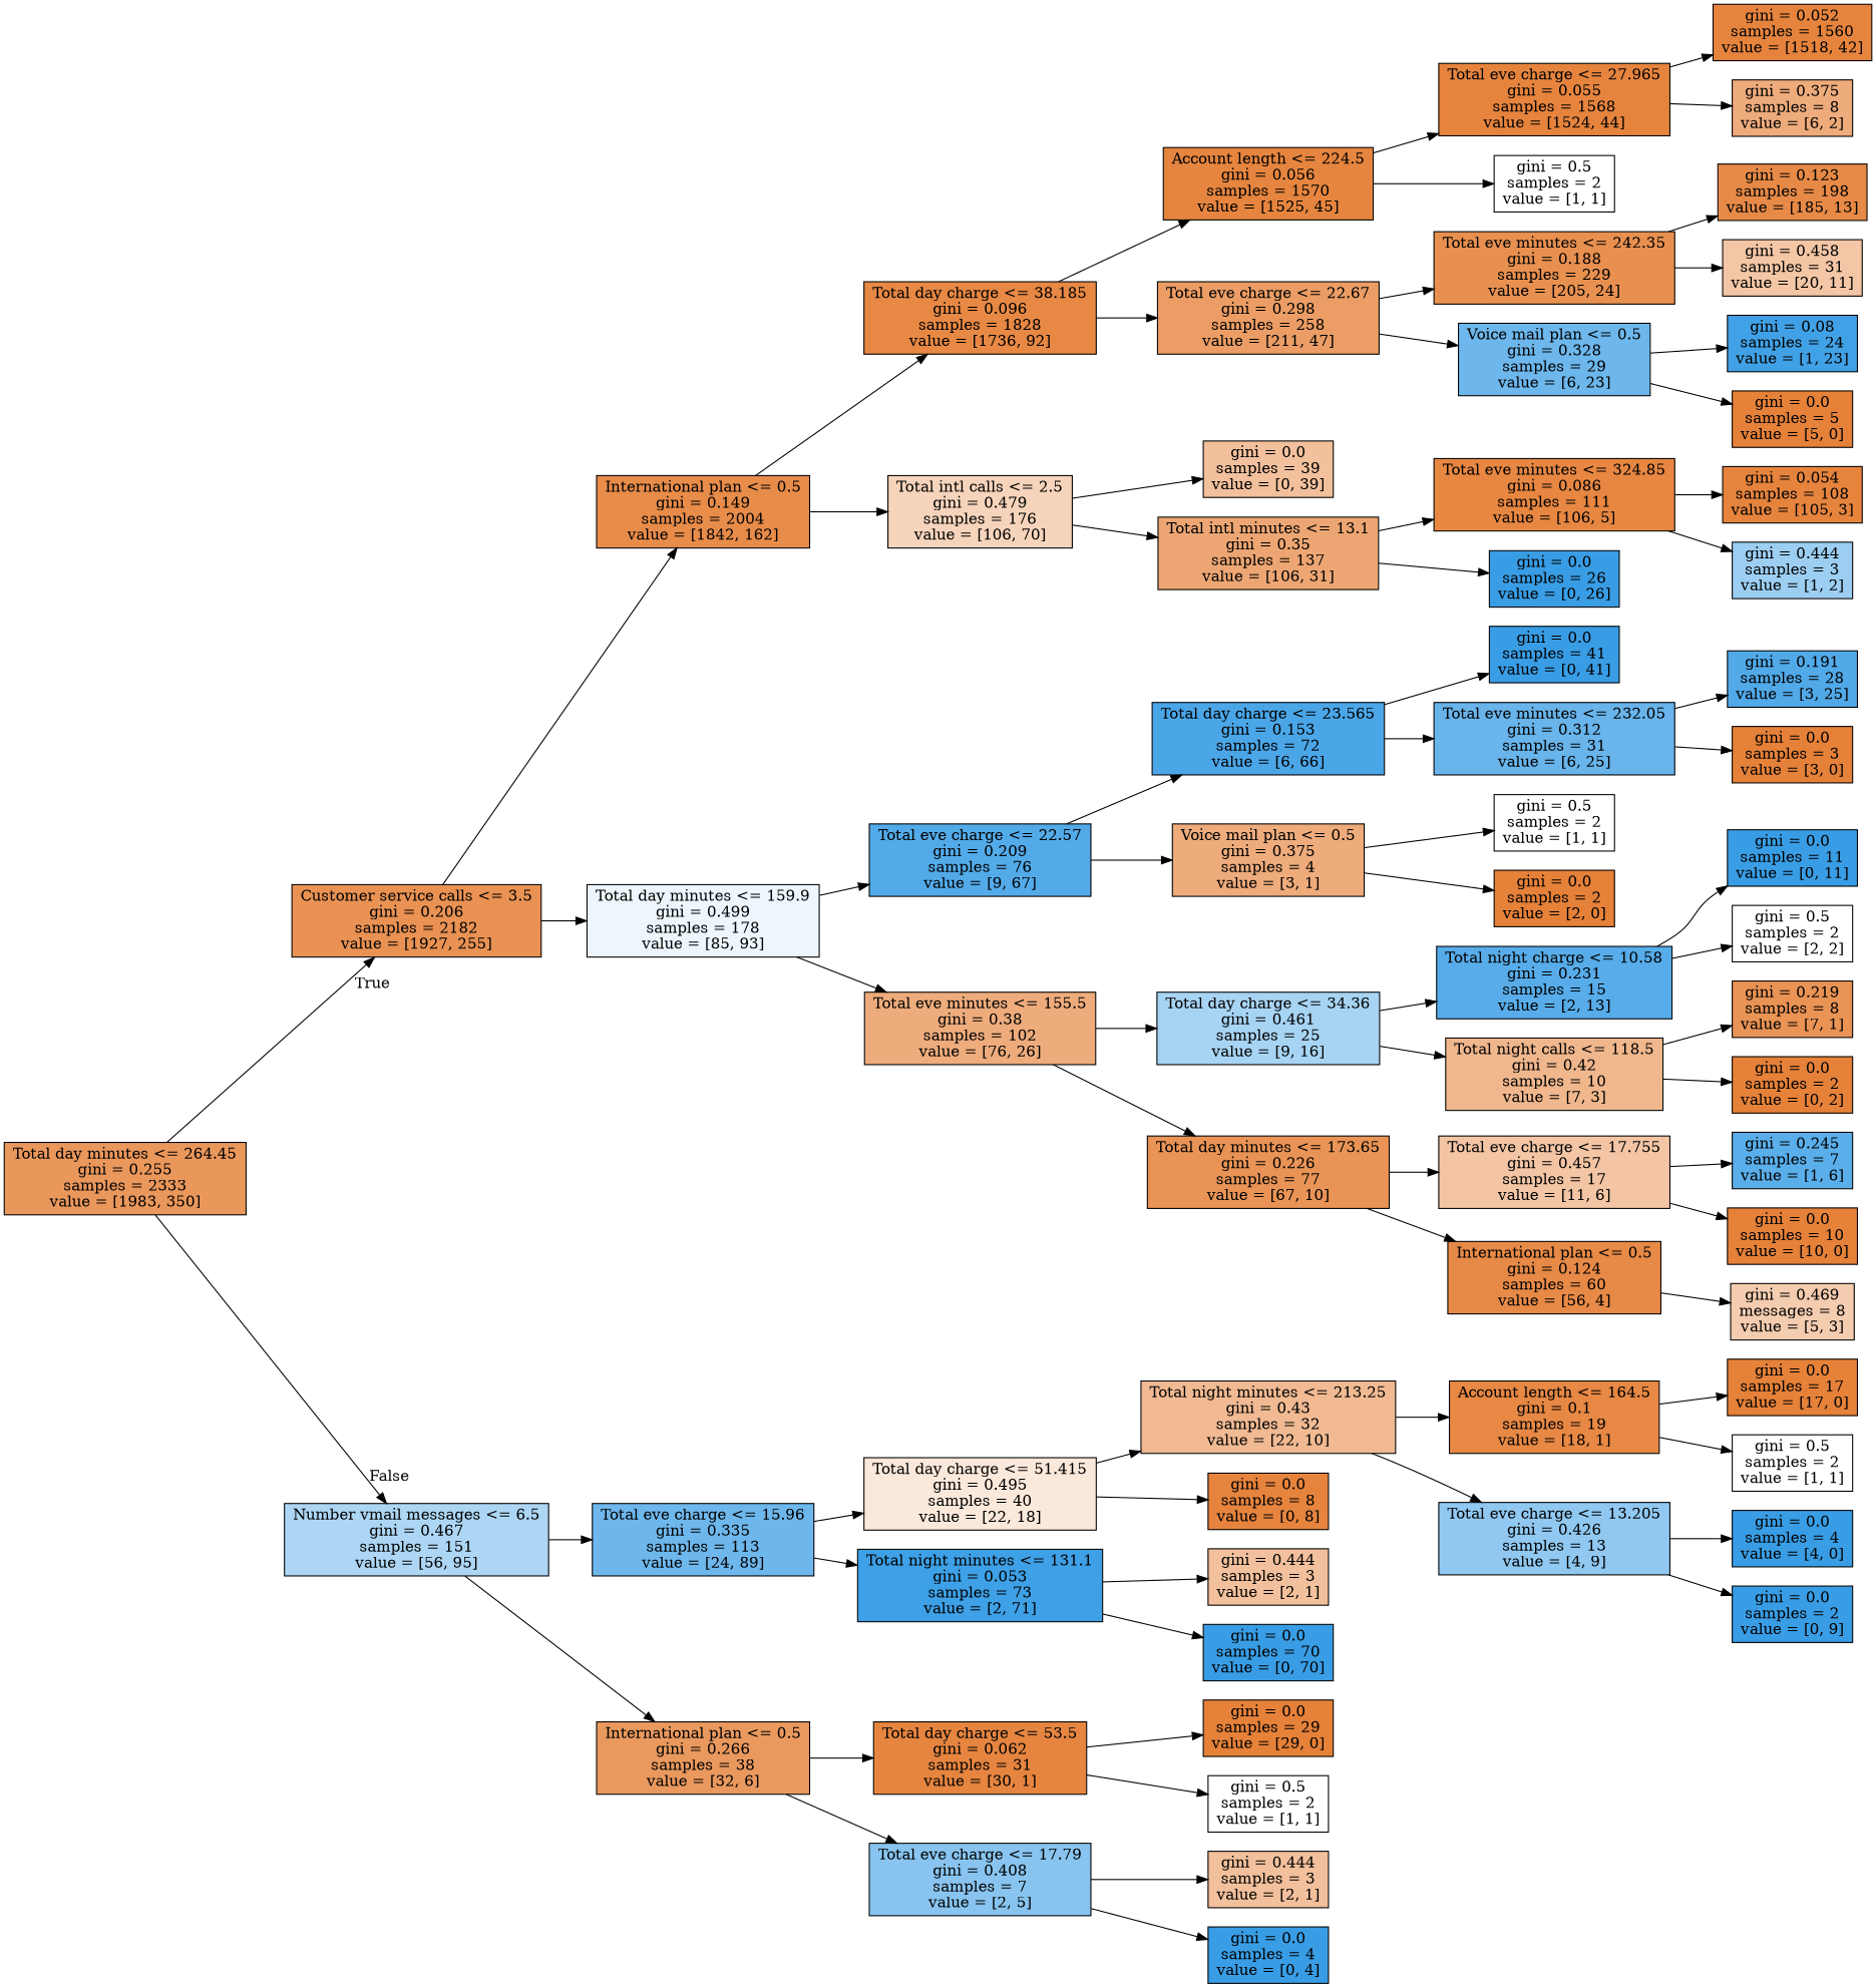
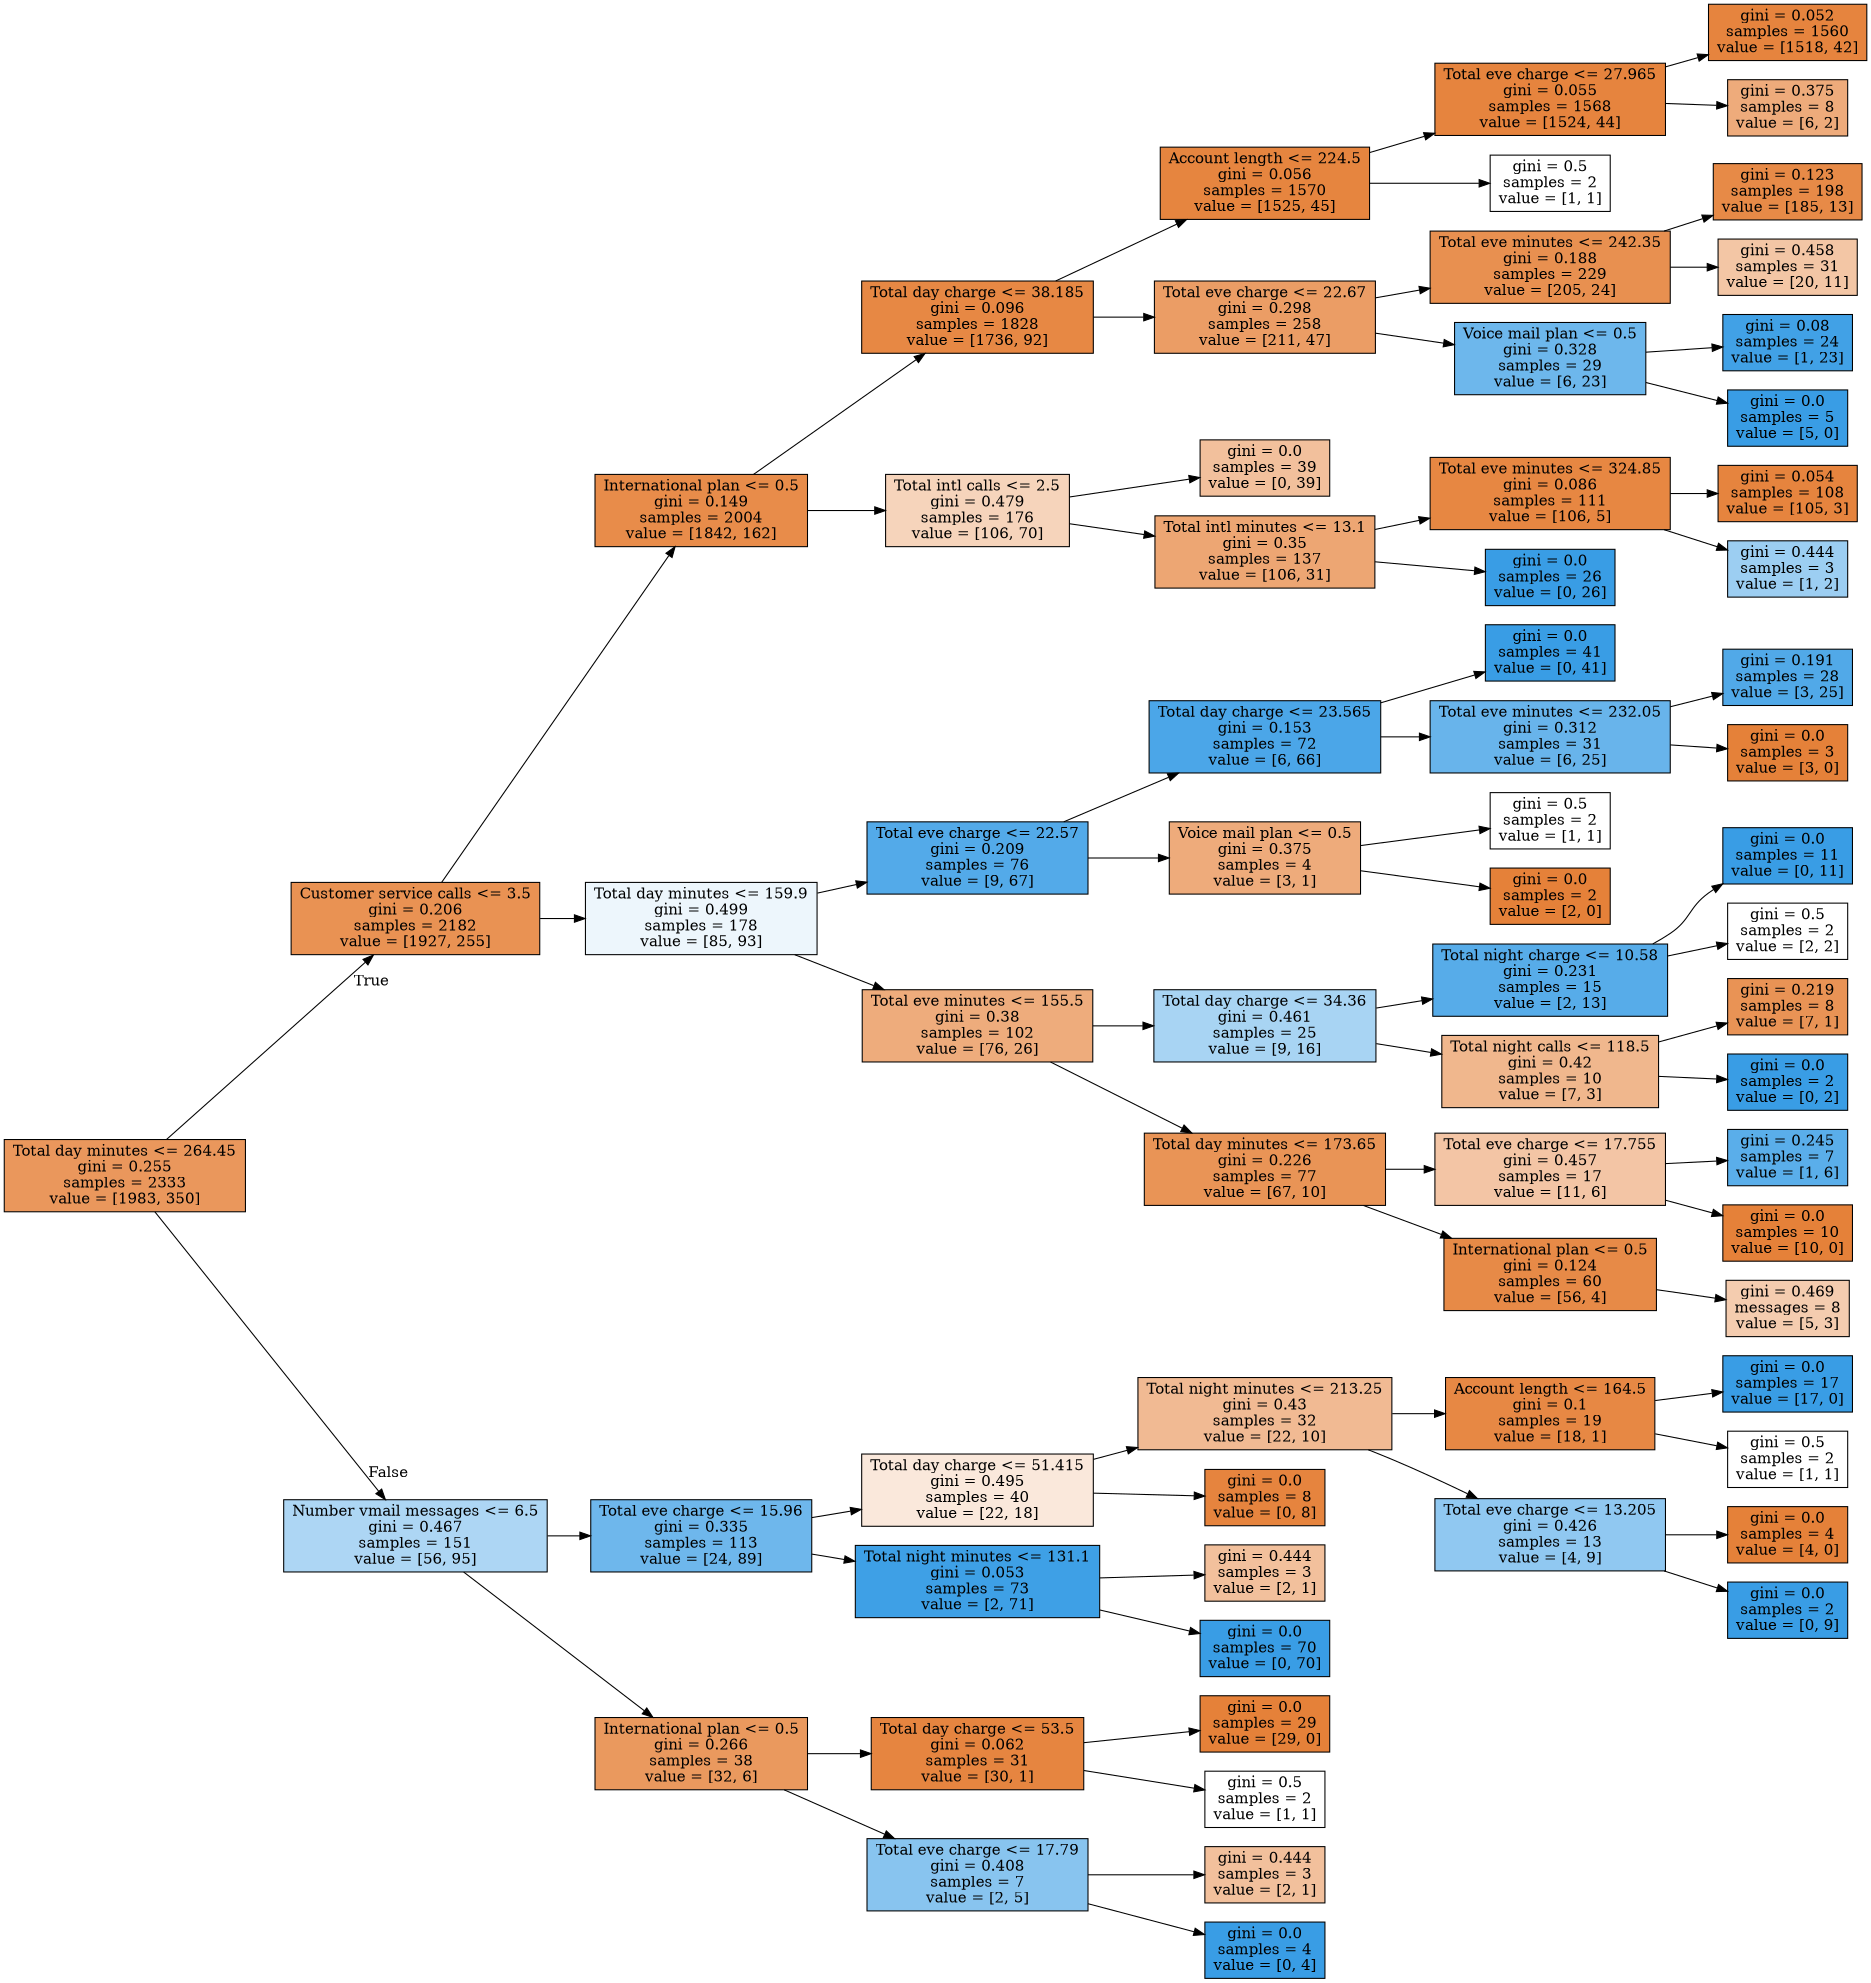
  digraph {
    rankdir=LR
    node [color=black fillcolor="#e58139ff" shape=box style=filled]
    n1 [fillcolor="#e58139d2" label="Total day minutes <= 264.45\ngini = 0.255\nsamples = 2333\nvalue = [1983, 350]"]
    n2 [fillcolor="#e58139dd" label="Customer service calls <= 3.5\ngini = 0.206\nsamples = 2182\nvalue = [1927, 255]"]
    n3 [fillcolor="#399de569" label="Number vmail messages <= 6.5\ngini = 0.467\nsamples = 151\nvalue = [56, 95]"]
    n4 [fillcolor="#e58139e9" label="International plan <= 0.5\ngini = 0.149\nsamples = 2004\nvalue = [1842, 162]"]
    n5 [fillcolor="#399de516" label="Total day minutes <= 159.9\ngini = 0.499\nsamples = 178\nvalue = [85, 93]"]
    n6 [fillcolor="#399de5ba" label="Total eve charge <= 15.96\ngini = 0.335\nsamples = 113\nvalue = [24, 89]"]
    n7 [fillcolor="#e58139cf" label="International plan <= 0.5\ngini = 0.266\nsamples = 38\nvalue = [32, 6]"]
    n8 [fillcolor="#e58139f1" label="Total day charge <= 38.185\ngini = 0.096\nsamples = 1828\nvalue = [1736, 92]"]
    n9 [fillcolor="#e5813957" label="Total intl calls <= 2.5\ngini = 0.479\nsamples = 176\nvalue = [106, 70]"]
    n10 [fillcolor="#399de5dd" label="Total eve charge <= 22.57\ngini = 0.209\nsamples = 76\nvalue = [9, 67]"]
    n11 [fillcolor="#e58139a8" label="Total eve minutes <= 155.5\ngini = 0.38\nsamples = 102\nvalue = [76, 26]"]
    n12 [fillcolor="#e58139f7" label="Account length <= 224.5\ngini = 0.056\nsamples = 1570\nvalue = [1525, 45]"]
    n13 [fillcolor="#e58139c6" label="Total eve charge <= 22.67\ngini = 0.298\nsamples = 258\nvalue = [211, 47]"]
    n14 [fillcolor="#e581397f" label="gini = 0.0\nsamples = 39\nvalue = [0, 39]"]
    n15 [fillcolor="#e58139b4" label="Total intl minutes <= 13.1\ngini = 0.35\nsamples = 137\nvalue = [106, 31]"]
    n16 [fillcolor="#e58139f8" label="Total eve charge <= 27.965\ngini = 0.055\nsamples = 1568\nvalue = [1524, 44]"]
    n17 [fillcolor="#e5813900" label="gini = 0.5\nsamples = 2\nvalue = [1, 1]"]
    n18 [fillcolor="#e58139e1" label="Total eve minutes <= 242.35\ngini = 0.188\nsamples = 229\nvalue = [205, 24]"]
    n19 [fillcolor="#399de5bc" label="Voice mail plan <= 0.5\ngini = 0.328\nsamples = 29\nvalue = [6, 23]"]
    n20 [fillcolor="#e58139f8" label="gini = 0.052\nsamples = 1560\nvalue = [1518, 42]"]
    n21 [fillcolor="#e58139aa" label="gini = 0.375\nsamples = 8\nvalue = [6, 2]"]
    n22 [fillcolor="#e58139ed" label="gini = 0.123\nsamples = 198\nvalue = [185, 13]"]
    n23 [fillcolor="#e5813973" label="gini = 0.458\nsamples = 31\nvalue = [20, 11]"]
    n24 [fillcolor="#399de5f4" label="gini = 0.08\nsamples = 24\nvalue = [1, 23]"]
-   n25 [label="gini = 0.0\nsamples = 5\nvalue = [5, 0]"]
+   n25 [fillcolor="#399de5ff" label="gini = 0.0\nsamples = 5\nvalue = [5, 0]"]
    n26 [fillcolor="#e58139f3" label="Total eve minutes <= 324.85\ngini = 0.086\nsamples = 111\nvalue = [106, 5]"]
    n27 [fillcolor="#399de5ff" label="gini = 0.0\nsamples = 26\nvalue = [0, 26]"]
    n28 [fillcolor="#e58139f8" label="gini = 0.054\nsamples = 108\nvalue = [105, 3]"]
    n29 [fillcolor="#399de57f" label="gini = 0.444\nsamples = 3\nvalue = [1, 2]"]
    n30 [fillcolor="#399de5e8" label="Total day charge <= 23.565\ngini = 0.153\nsamples = 72\nvalue = [6, 66]"]
    n31 [fillcolor="#e58139aa" label="Voice mail plan <= 0.5\ngini = 0.375\nsamples = 4\nvalue = [3, 1]"]
    n32 [fillcolor="#399de570" label="Total day charge <= 34.36\ngini = 0.461\nsamples = 25\nvalue = [9, 16]"]
    n33 [fillcolor="#e58139d9" label="Total day minutes <= 173.65\ngini = 0.226\nsamples = 77\nvalue = [67, 10]"]
    n34 [fillcolor="#399de5ff" label="gini = 0.0\nsamples = 41\nvalue = [0, 41]"]
    n35 [fillcolor="#399de5c2" label="Total eve minutes <= 232.05\ngini = 0.312\nsamples = 31\nvalue = [6, 25]"]
    n36 [fillcolor="#e5813900" label="gini = 0.5\nsamples = 2\nvalue = [1, 1]"]
    n37 [label="gini = 0.0\nsamples = 2\nvalue = [2, 0]"]
    n38 [fillcolor="#399de5e0" label="gini = 0.191\nsamples = 28\nvalue = [3, 25]"]
    n39 [label="gini = 0.0\nsamples = 3\nvalue = [3, 0]"]
    n40 [fillcolor="#399de5d8" label="Total night charge <= 10.58\ngini = 0.231\nsamples = 15\nvalue = [2, 13]"]
    n41 [fillcolor="#e5813992" label="Total night calls <= 118.5\ngini = 0.42\nsamples = 10\nvalue = [7, 3]"]
    n42 [fillcolor="#e5813974" label="Total eve charge <= 17.755\ngini = 0.457\nsamples = 17\nvalue = [11, 6]"]
    n43 [fillcolor="#e58139ed" label="International plan <= 0.5\ngini = 0.124\nsamples = 60\nvalue = [56, 4]"]
    n44 [fillcolor="#399de5ff" label="gini = 0.0\nsamples = 11\nvalue = [0, 11]"]
    n45 [fillcolor="#e5813900" label="gini = 0.5\nsamples = 2\nvalue = [2, 2]"]
    n46 [fillcolor="#e58139db" label="gini = 0.219\nsamples = 8\nvalue = [7, 1]"]
-   n47 [label="gini = 0.0\nsamples = 2\nvalue = [0, 2]"]
+   n47 [fillcolor="#399de5ff" label="gini = 0.0\nsamples = 2\nvalue = [0, 2]"]
    n48 [fillcolor="#399de5d4" label="gini = 0.245\nsamples = 7\nvalue = [1, 6]"]
    n49 [label="gini = 0.0\nsamples = 10\nvalue = [10, 0]"]
    n50 [fillcolor="#e5813966" label="gini = 0.469\nmessages = 8\nvalue = [5, 3]"]
    n51 [fillcolor="#e581392e" label="Total day charge <= 51.415\ngini = 0.495\nsamples = 40\nvalue = [22, 18]"]
    n52 [fillcolor="#399de5f8" label="Total night minutes <= 131.1\ngini = 0.053\nsamples = 73\nvalue = [2, 71]"]
    n53 [fillcolor="#e58139f6" label="Total day charge <= 53.5\ngini = 0.062\nsamples = 31\nvalue = [30, 1]"]
    n54 [fillcolor="#399de599" label="Total eve charge <= 17.79\ngini = 0.408\nsamples = 7\nvalue = [2, 5]"]
    n55 [fillcolor="#e581398b" label="Total night minutes <= 213.25\ngini = 0.43\nsamples = 32\nvalue = [22, 10]"]
    n56 [fillcolor="#e58139f8" label="gini = 0.0\nsamples = 8\nvalue = [0, 8]"]
    n57 [fillcolor="#e581397f" label="gini = 0.444\nsamples = 3\nvalue = [2, 1]"]
    n58 [fillcolor="#399de5ff" label="gini = 0.0\nsamples = 70\nvalue = [0, 70]"]
    n59 [fillcolor="#e58139f1" label="Account length <= 164.5\ngini = 0.1\nsamples = 19\nvalue = [18, 1]"]
    n60 [fillcolor="#399de58e" label="Total eve charge <= 13.205\ngini = 0.426\nsamples = 13\nvalue = [4, 9]"]
-   n61 [label="gini = 0.0\nsamples = 17\nvalue = [17, 0]"]
+   n61 [fillcolor="#399de5ff" label="gini = 0.0\nsamples = 17\nvalue = [17, 0]"]
    n62 [fillcolor="#e5813900" label="gini = 0.5\nsamples = 2\nvalue = [1, 1]"]
-   n63 [fillcolor="#399de5ff" label="gini = 0.0\nsamples = 4\nvalue = [4, 0]"]
+   n63 [label="gini = 0.0\nsamples = 4\nvalue = [4, 0]"]
    n64 [fillcolor="#399de5ff" label="gini = 0.0\nsamples = 2\nvalue = [0, 9]"]
    n65 [label="gini = 0.0\nsamples = 29\nvalue = [29, 0]"]
    n66 [fillcolor="#e5813900" label="gini = 0.5\nsamples = 2\nvalue = [1, 1]"]
    n67 [fillcolor="#e581397f" label="gini = 0.444\nsamples = 3\nvalue = [2, 1]"]
    n68 [fillcolor="#399de5ff" label="gini = 0.0\nsamples = 4\nvalue = [0, 4]"]
    n1 -> n2 [headlabel=True labelangle=45 labeldistance=2.5]
    n1 -> n3 [headlabel=False labelangle=-45 labeldistance=2.5]
    n2 -> n4
    n2 -> n5
    n3 -> n6
    n3 -> n7
    n4 -> n8
    n4 -> n9
    n5 -> n10
    n5 -> n11
    n6 -> n51
    n6 -> n52
    n7 -> n53
    n7 -> n54
    n8 -> n12
    n8 -> n13
    n9 -> n14
    n9 -> n15
    n10 -> n30
    n10 -> n31
    n11 -> n32
    n11 -> n33
    n12 -> n16
    n12 -> n17
    n13 -> n18
    n13 -> n19
    n15 -> n26
    n15 -> n27
    n16 -> n20
    n16 -> n21
    n18 -> n22
    n18 -> n23
    n19 -> n24
    n19 -> n25
    n26 -> n28
    n26 -> n29
    n30 -> n34
    n30 -> n35
    n31 -> n36
    n31 -> n37
    n32 -> n40
    n32 -> n41
    n33 -> n42
    n33 -> n43
    n35 -> n38
    n35 -> n39
    n40 -> n44
    n40 -> n45
    n41 -> n46
    n41 -> n47
    n42 -> n48
    n42 -> n49
    n43 -> n50
    n51 -> n55
    n51 -> n56
    n52 -> n57
    n52 -> n58
    n53 -> n65
    n53 -> n66
    n54 -> n67
    n54 -> n68
    n55 -> n59
    n55 -> n60
    n59 -> n61
    n59 -> n62
    n60 -> n63
    n60 -> n64
  }
